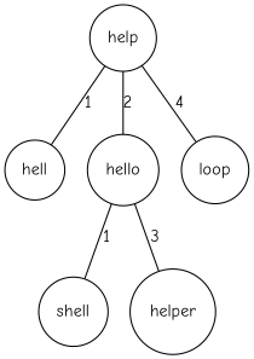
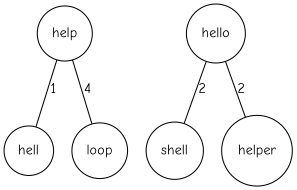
  graph {
    fontname="Comic Neue"
    node [fontname="Comic Neue" shape=circle]
    edge [fontname="Comic Neue"]
    n1 [label=help]
    n2 [label=hell]
    n3 [label=hello]
    n4 [label=loop]
    n5 [label=shell]
    n6 [label=helper]
    n1 -- n2 [label=1]
-   n1 -- n3 [label=2]
    n1 -- n4 [label=4]
-   n3 -- n5 [label=1]
-   n3 -- n6 [label=3]
+   n3 -- n5 [label=2]
+   n3 -- n6 [label=2]
  }
